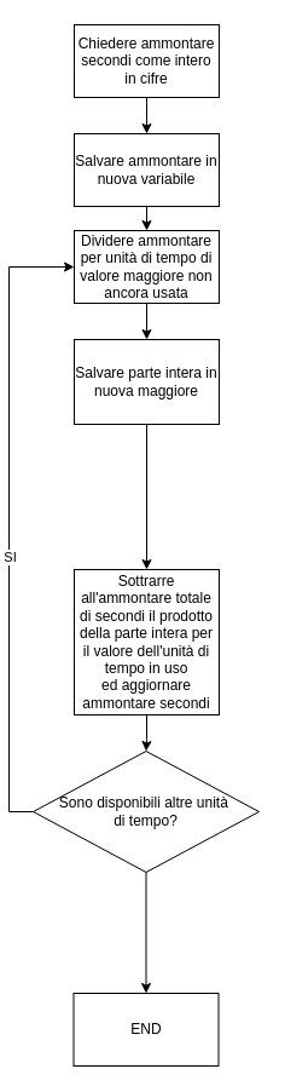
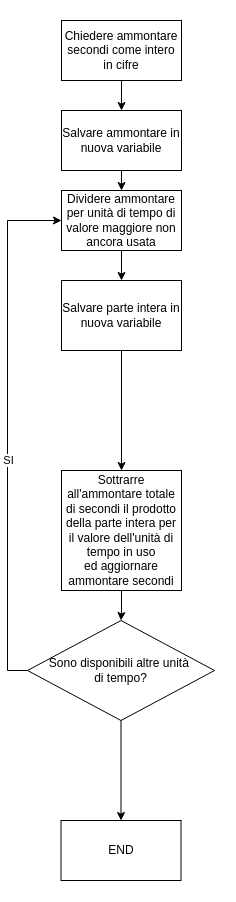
  <mxCell id="0" />
  <mxCell id="1" parent="0" />
  <mxCell id="2" style="edgeStyle=orthogonalEdgeStyle;rounded=0;orthogonalLoop=1;jettySize=auto;html=1;exitX=0.5;exitY=1;exitDx=0;exitDy=0;entryX=0.5;entryY=0;entryDx=0;entryDy=0;" parent="1" source="3" target="11" edge="1"><mxGeometry relative="1" as="geometry" /></mxCell>
  <mxCell id="3" value="Chiedere ammontare&lt;div&gt;secondi come intero&lt;/div&gt;&lt;div&gt;in cifre&lt;/div&gt;" style="whiteSpace=wrap;html=1;" parent="1" vertex="1"><mxGeometry x="54" y="20" width="120" height="60" as="geometry" /></mxCell>
  <mxCell id="4" value="" style="edgeStyle=orthogonalEdgeStyle;rounded=0;orthogonalLoop=1;jettySize=auto;html=1;" parent="1" source="5" target="6" edge="1"><mxGeometry relative="1" as="geometry" /></mxCell>
  <mxCell id="5" value="Dividere ammontare per unità di tempo di valore maggiore non ancora usata" style="whiteSpace=wrap;html=1;" parent="1" vertex="1"><mxGeometry x="54" y="190" width="120" height="60" as="geometry" /></mxCell>
- <mxCell id="6" value="Salvare parte intera in nuova maggiore" style="whiteSpace=wrap;html=1;" parent="1" vertex="1"><mxGeometry x="54" y="280" width="120" height="70" as="geometry" /></mxCell>
+ <mxCell id="6" value="Salvare parte intera in nuova variabile" style="whiteSpace=wrap;html=1;" parent="1" vertex="1"><mxGeometry x="54" y="280" width="120" height="70" as="geometry" /></mxCell>
  <mxCell id="7" value="" style="edgeStyle=orthogonalEdgeStyle;rounded=0;orthogonalLoop=1;jettySize=auto;html=1;exitX=0.5;exitY=1;exitDx=0;exitDy=0;" parent="1" source="6" target="9" edge="1"><mxGeometry relative="1" as="geometry"><mxPoint x="114" y="440" as="sourcePoint" /></mxGeometry></mxCell>
  <mxCell id="8" value="" style="edgeStyle=orthogonalEdgeStyle;rounded=0;orthogonalLoop=1;jettySize=auto;html=1;" parent="1" source="9" target="15" edge="1"><mxGeometry relative="1" as="geometry" /></mxCell>
  <mxCell id="9" value="Sottrarre all'ammontare totale di secondi il prodotto della parte intera per il valore dell'unità di tempo in uso&lt;div&gt;ed aggiornare ammontare secondi&lt;/div&gt;" style="whiteSpace=wrap;html=1;" parent="1" vertex="1"><mxGeometry x="54" y="470" width="120" height="120" as="geometry" /></mxCell>
  <mxCell id="10" style="edgeStyle=orthogonalEdgeStyle;rounded=0;orthogonalLoop=1;jettySize=auto;html=1;exitX=0.5;exitY=1;exitDx=0;exitDy=0;entryX=0.5;entryY=0;entryDx=0;entryDy=0;" parent="1" source="11" target="5" edge="1"><mxGeometry relative="1" as="geometry" /></mxCell>
  <mxCell id="11" value="Salvare ammontare in nuova variabile" style="rounded=0;whiteSpace=wrap;html=1;" parent="1" vertex="1"><mxGeometry x="54" y="110" width="120" height="60" as="geometry" /></mxCell>
  <mxCell id="12" style="edgeStyle=orthogonalEdgeStyle;rounded=0;orthogonalLoop=1;jettySize=auto;html=1;exitX=0;exitY=0.5;exitDx=0;exitDy=0;entryX=0;entryY=0.5;entryDx=0;entryDy=0;" parent="1" source="15" target="5" edge="1"><mxGeometry relative="1" as="geometry" /></mxCell>
  <mxCell id="13" value="SI" style="edgeLabel;html=1;align=center;verticalAlign=middle;resizable=0;points=[];" parent="12" vertex="1" connectable="0"><mxGeometry x="-0.118" relative="1" as="geometry"><mxPoint as="offset" /></mxGeometry></mxCell>
  <mxCell id="14" value="" style="edgeStyle=orthogonalEdgeStyle;rounded=0;orthogonalLoop=1;jettySize=auto;html=1;" parent="1" source="15" target="16" edge="1"><mxGeometry relative="1" as="geometry" /></mxCell>
  <mxCell id="15" value="Sono disponibili altre unità&amp;nbsp;&lt;div&gt;di&amp;nbsp;&lt;span style=&quot;background-color: initial;&quot;&gt;tempo?&lt;/span&gt;&lt;/div&gt;" style="rhombus;whiteSpace=wrap;html=1;" parent="1" vertex="1"><mxGeometry x="20" y="620" width="187" height="100" as="geometry" /></mxCell>
  <mxCell id="16" value="END" style="whiteSpace=wrap;html=1;" parent="1" vertex="1"><mxGeometry x="53.5" y="820" width="120" height="60" as="geometry" /></mxCell>
